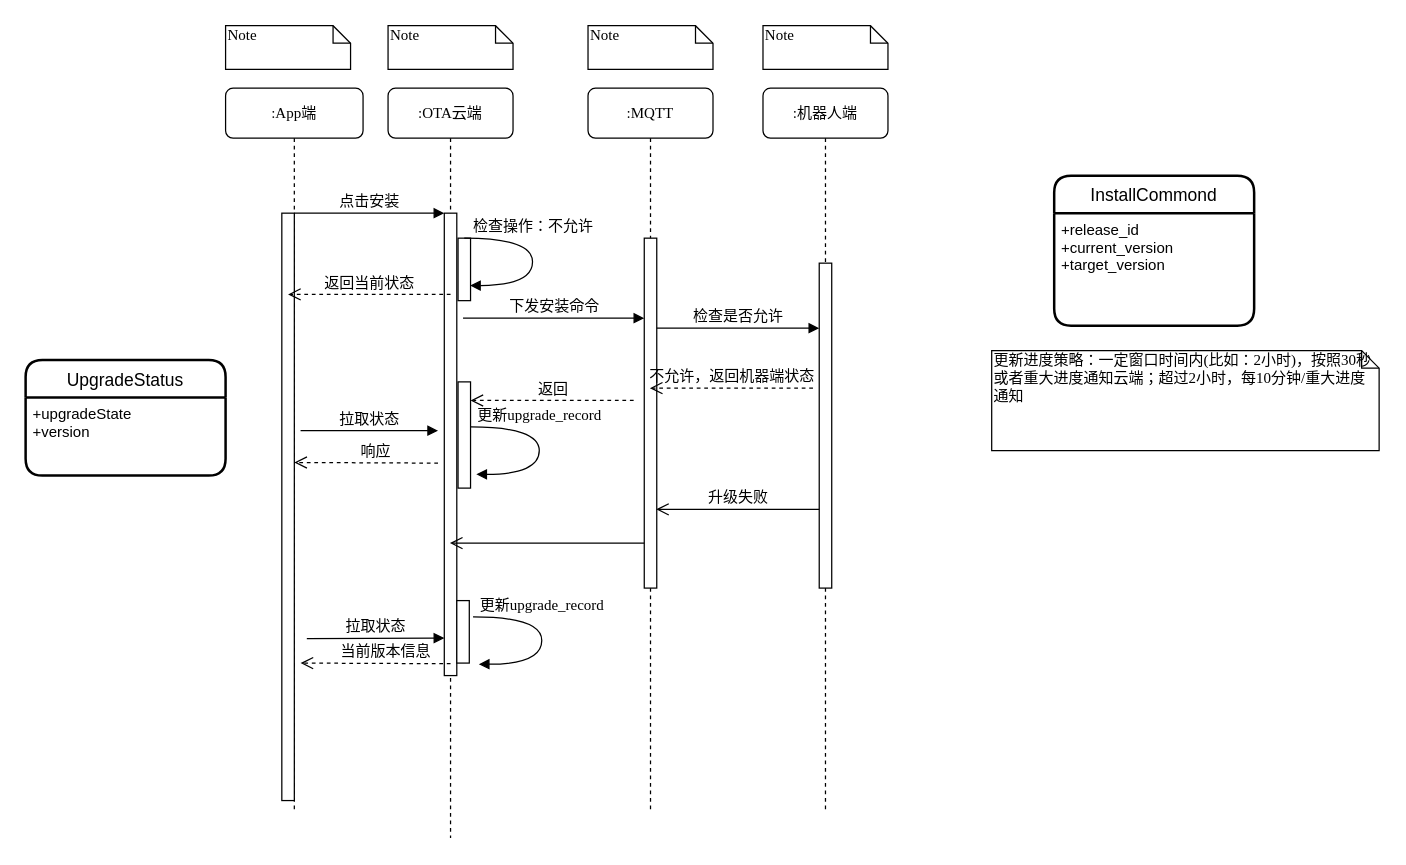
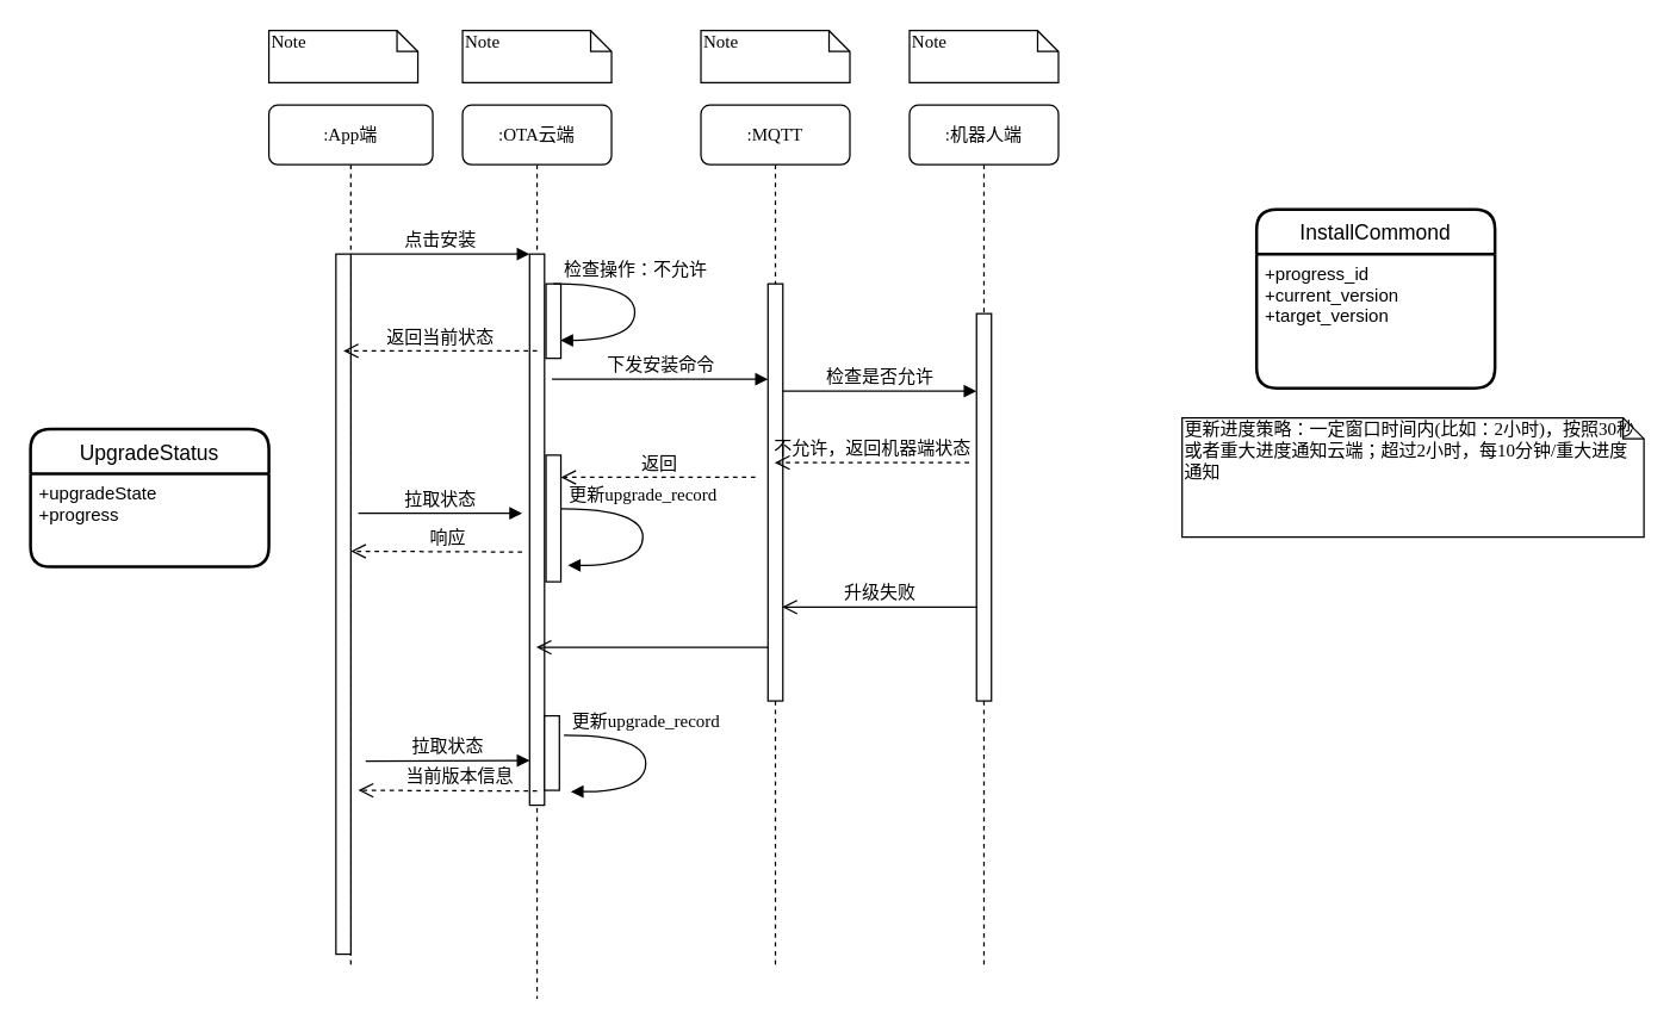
  <mxCell id="0" />
  <mxCell id="1" parent="0" />
  <mxCell id="2" value=":OTA云端" style="shape=umlLifeline;perimeter=lifelinePerimeter;whiteSpace=wrap;html=1;container=1;collapsible=0;recursiveResize=0;outlineConnect=0;rounded=1;shadow=0;comic=0;labelBackgroundColor=none;strokeWidth=1;fontFamily=Verdana;fontSize=12;align=center;" parent="1" vertex="1"><mxGeometry x="310" y="70" width="100" height="600" as="geometry" /></mxCell>
  <mxCell id="3" value="" style="html=1;points=[];perimeter=orthogonalPerimeter;rounded=0;shadow=0;comic=0;labelBackgroundColor=none;strokeWidth=1;fontFamily=Verdana;fontSize=12;align=center;" parent="2" vertex="1"><mxGeometry x="45" y="100" width="10" height="370" as="geometry" /></mxCell>
  <mxCell id="4" value="" style="html=1;points=[];perimeter=orthogonalPerimeter;rounded=0;shadow=0;comic=0;labelBackgroundColor=none;strokeWidth=1;fontFamily=Verdana;fontSize=12;align=center;" parent="2" vertex="1"><mxGeometry x="55" y="410" width="10" height="50" as="geometry" /></mxCell>
  <mxCell id="5" value="拉取状态" style="html=1;verticalAlign=bottom;endArrow=block;entryX=0;entryY=0;labelBackgroundColor=none;fontFamily=Verdana;fontSize=12;edgeStyle=elbowEdgeStyle;elbow=vertical;" parent="2" edge="1"><mxGeometry relative="1" as="geometry"><mxPoint x="-65" y="440.5" as="sourcePoint" /><mxPoint x="45" y="440" as="targetPoint" /><Array as="points"><mxPoint x="-80" y="440" /></Array></mxGeometry></mxCell>
  <mxCell id="6" value="" style="html=1;points=[];perimeter=orthogonalPerimeter;rounded=0;shadow=0;comic=0;labelBackgroundColor=none;strokeWidth=1;fontFamily=Verdana;fontSize=12;align=center;" parent="2" vertex="1"><mxGeometry x="56" y="120" width="10" height="50" as="geometry" /></mxCell>
  <mxCell id="7" value="" style="html=1;verticalAlign=bottom;endArrow=open;endSize=8;labelBackgroundColor=none;fontFamily=Verdana;fontSize=12;" parent="2" edge="1" target="2"><mxGeometry relative="1" as="geometry"><mxPoint x="75" y="364" as="targetPoint" /><mxPoint x="205.5" y="364" as="sourcePoint" /></mxGeometry></mxCell>
  <mxCell id="8" value=":MQTT" style="shape=umlLifeline;perimeter=lifelinePerimeter;whiteSpace=wrap;html=1;container=1;collapsible=0;recursiveResize=0;outlineConnect=0;rounded=1;shadow=0;comic=0;labelBackgroundColor=none;strokeWidth=1;fontFamily=Verdana;fontSize=12;align=center;" parent="1" vertex="1"><mxGeometry x="470" y="70" width="100" height="580" as="geometry" /></mxCell>
  <mxCell id="9" value="" style="html=1;points=[];perimeter=orthogonalPerimeter;rounded=0;shadow=0;comic=0;labelBackgroundColor=none;strokeWidth=1;fontFamily=Verdana;fontSize=12;align=center;" parent="8" vertex="1"><mxGeometry x="45" y="120" width="10" height="280" as="geometry" /></mxCell>
  <mxCell id="10" value=":机器人端" style="shape=umlLifeline;perimeter=lifelinePerimeter;whiteSpace=wrap;html=1;container=1;collapsible=0;recursiveResize=0;outlineConnect=0;rounded=1;shadow=0;comic=0;labelBackgroundColor=none;strokeWidth=1;fontFamily=Verdana;fontSize=12;align=center;" parent="1" vertex="1"><mxGeometry x="610" y="70" width="100" height="580" as="geometry" /></mxCell>
  <mxCell id="11" value=":App端" style="shape=umlLifeline;perimeter=lifelinePerimeter;whiteSpace=wrap;html=1;container=1;collapsible=0;recursiveResize=0;outlineConnect=0;rounded=1;shadow=0;comic=0;labelBackgroundColor=none;strokeWidth=1;fontFamily=Verdana;fontSize=12;align=center;" parent="1" vertex="1"><mxGeometry x="180" y="70" width="110" height="580" as="geometry" /></mxCell>
  <mxCell id="12" value="" style="html=1;points=[];perimeter=orthogonalPerimeter;rounded=0;shadow=0;comic=0;labelBackgroundColor=none;strokeWidth=1;fontFamily=Verdana;fontSize=12;align=center;" parent="11" vertex="1"><mxGeometry x="45" y="100" width="10" height="470" as="geometry" /></mxCell>
  <mxCell id="13" value="响应" style="html=1;verticalAlign=bottom;endArrow=open;dashed=1;endSize=8;labelBackgroundColor=none;fontFamily=Verdana;fontSize=12;" parent="11" edge="1"><mxGeometry x="-0.131" relative="1" as="geometry"><mxPoint x="55" y="299.5" as="targetPoint" /><mxPoint x="170" y="300" as="sourcePoint" /><mxPoint as="offset" /></mxGeometry></mxCell>
  <mxCell id="14" value="" style="html=1;points=[];perimeter=orthogonalPerimeter;rounded=0;shadow=0;comic=0;labelBackgroundColor=none;strokeWidth=1;fontFamily=Verdana;fontSize=12;align=center;" parent="1" vertex="1"><mxGeometry x="655" y="210" width="10" height="260" as="geometry" /></mxCell>
  <mxCell id="15" value="检查是否允许" style="html=1;verticalAlign=bottom;endArrow=block;labelBackgroundColor=none;fontFamily=Verdana;fontSize=12;edgeStyle=elbowEdgeStyle;elbow=vertical;" parent="1" edge="1"><mxGeometry relative="1" as="geometry"><mxPoint x="525" y="262" as="sourcePoint" /><Array as="points"><mxPoint x="530" y="262" /></Array><mxPoint x="655" y="262" as="targetPoint" /></mxGeometry></mxCell>
  <mxCell id="16" value="点击安装" style="html=1;verticalAlign=bottom;endArrow=block;entryX=0;entryY=0;labelBackgroundColor=none;fontFamily=Verdana;fontSize=12;edgeStyle=elbowEdgeStyle;elbow=vertical;" parent="1" source="12" target="3" edge="1"><mxGeometry relative="1" as="geometry"><mxPoint x="290" y="180" as="sourcePoint" /></mxGeometry></mxCell>
  <mxCell id="17" value="下发安装命令" style="html=1;verticalAlign=bottom;endArrow=block;entryX=0;entryY=0;labelBackgroundColor=none;fontFamily=Verdana;fontSize=12;edgeStyle=elbowEdgeStyle;elbow=vertical;startArrow=none;" parent="1" edge="1"><mxGeometry relative="1" as="geometry"><mxPoint x="370" y="254" as="sourcePoint" /><mxPoint x="515" y="254" as="targetPoint" /></mxGeometry></mxCell>
  <mxCell id="18" value="Note" style="shape=note;whiteSpace=wrap;html=1;size=14;verticalAlign=top;align=left;spacingTop=-6;rounded=0;shadow=0;comic=0;labelBackgroundColor=none;strokeWidth=1;fontFamily=Verdana;fontSize=12" parent="1" vertex="1"><mxGeometry x="180" y="20" width="100" height="35" as="geometry" /></mxCell>
  <mxCell id="19" value="Note" style="shape=note;whiteSpace=wrap;html=1;size=14;verticalAlign=top;align=left;spacingTop=-6;rounded=0;shadow=0;comic=0;labelBackgroundColor=none;strokeWidth=1;fontFamily=Verdana;fontSize=12" parent="1" vertex="1"><mxGeometry x="310" y="20" width="100" height="35" as="geometry" /></mxCell>
  <mxCell id="20" value="Note" style="shape=note;whiteSpace=wrap;html=1;size=14;verticalAlign=top;align=left;spacingTop=-6;rounded=0;shadow=0;comic=0;labelBackgroundColor=none;strokeWidth=1;fontFamily=Verdana;fontSize=12" parent="1" vertex="1"><mxGeometry x="470" y="20" width="100" height="35" as="geometry" /></mxCell>
  <mxCell id="21" value="Note" style="shape=note;whiteSpace=wrap;html=1;size=14;verticalAlign=top;align=left;spacingTop=-6;rounded=0;shadow=0;comic=0;labelBackgroundColor=none;strokeWidth=1;fontFamily=Verdana;fontSize=12" parent="1" vertex="1"><mxGeometry x="610" y="20" width="100" height="35" as="geometry" /></mxCell>
  <mxCell id="22" value="" style="html=1;verticalAlign=bottom;endArrow=none;entryX=0;entryY=0;labelBackgroundColor=none;fontFamily=Verdana;fontSize=12;edgeStyle=elbowEdgeStyle;elbow=vertical;" parent="1" source="3" edge="1"><mxGeometry relative="1" as="geometry"><mxPoint x="365" y="190" as="sourcePoint" /><mxPoint x="365" y="180" as="targetPoint" /></mxGeometry></mxCell>
  <mxCell id="23" value="检查操作：不允许" style="html=1;verticalAlign=bottom;endArrow=block;labelBackgroundColor=none;fontFamily=Verdana;fontSize=12;elbow=vertical;edgeStyle=orthogonalEdgeStyle;curved=1;entryX=1;entryY=0.286;entryPerimeter=0;exitX=1.038;exitY=0.345;exitPerimeter=0;" parent="1" edge="1"><mxGeometry x="-0.234" relative="1" as="geometry"><mxPoint x="371" y="190" as="sourcePoint" /><mxPoint x="375.62" y="227.92" as="targetPoint" /><Array as="points"><mxPoint x="425.62" y="189.9" /><mxPoint x="425.62" y="227.9" /></Array><mxPoint as="offset" /></mxGeometry></mxCell>
  <mxCell id="24" value="不允许，返回机器端状态" style="html=1;verticalAlign=bottom;endArrow=open;dashed=1;endSize=8;labelBackgroundColor=none;fontFamily=Verdana;fontSize=12;" parent="1" edge="1"><mxGeometry relative="1" as="geometry"><mxPoint x="519.5" y="310" as="targetPoint" /><mxPoint x="650" y="310" as="sourcePoint" /></mxGeometry></mxCell>
  <mxCell id="25" value="更新进度策略：一定窗口时间内(比如：2小时)，按照30秒或者重大进度通知云端；超过2小时，每10分钟/重大进度通知" style="shape=note;whiteSpace=wrap;html=1;size=14;verticalAlign=top;align=left;spacingTop=-6;rounded=0;shadow=0;comic=0;labelBackgroundColor=none;strokeWidth=1;fontFamily=Verdana;fontSize=12" parent="1" vertex="1"><mxGeometry x="793" y="280" width="310" height="80" as="geometry" /></mxCell>
  <mxCell id="26" value="返回当前状态" style="html=1;verticalAlign=bottom;endArrow=open;dashed=1;endSize=8;labelBackgroundColor=none;fontFamily=Verdana;fontSize=12;" parent="1" edge="1"><mxGeometry relative="1" as="geometry"><mxPoint x="230" y="235" as="targetPoint" /><mxPoint x="360" y="235" as="sourcePoint" /></mxGeometry></mxCell>
  <mxCell id="27" value="拉取状态" style="html=1;verticalAlign=bottom;endArrow=block;entryX=0;entryY=0;labelBackgroundColor=none;fontFamily=Verdana;fontSize=12;edgeStyle=elbowEdgeStyle;elbow=vertical;" parent="1" edge="1"><mxGeometry relative="1" as="geometry"><mxPoint x="240" y="344" as="sourcePoint" /><mxPoint x="350" y="343.5" as="targetPoint" /></mxGeometry></mxCell>
  <mxCell id="28" value="升级失败" style="html=1;verticalAlign=bottom;endArrow=open;endSize=8;labelBackgroundColor=none;fontFamily=Verdana;fontSize=12;" parent="1" edge="1"><mxGeometry relative="1" as="geometry"><mxPoint x="524.5" y="407" as="targetPoint" /><mxPoint x="655" y="407" as="sourcePoint" /></mxGeometry></mxCell>
  <mxCell id="29" value="当前版本信息" style="html=1;verticalAlign=bottom;endArrow=open;dashed=1;endSize=8;labelBackgroundColor=none;fontFamily=Verdana;fontSize=12;" parent="1" edge="1"><mxGeometry x="-0.131" relative="1" as="geometry"><mxPoint x="240" y="530" as="targetPoint" /><mxPoint x="360" y="530.5" as="sourcePoint" /><mxPoint as="offset" /></mxGeometry></mxCell>
  <mxCell id="30" value="更新upgrade_record" style="html=1;verticalAlign=bottom;endArrow=block;labelBackgroundColor=none;fontFamily=Verdana;fontSize=12;elbow=vertical;edgeStyle=orthogonalEdgeStyle;curved=1;entryX=1;entryY=0.286;entryPerimeter=0;exitX=1.038;exitY=0.345;exitPerimeter=0;" parent="1" edge="1"><mxGeometry x="-0.234" relative="1" as="geometry"><mxPoint x="378" y="493" as="sourcePoint" /><mxPoint x="382.62" y="530.92" as="targetPoint" /><Array as="points"><mxPoint x="433" y="493" /><mxPoint x="433" y="531" /></Array><mxPoint as="offset" /></mxGeometry></mxCell>
  <mxCell id="31" value="InstallCommond" style="swimlane;childLayout=stackLayout;horizontal=1;startSize=30;horizontalStack=0;rounded=1;fontSize=14;fontStyle=0;strokeWidth=2;resizeParent=0;resizeLast=1;shadow=0;dashed=0;align=center;" parent="1" vertex="1"><mxGeometry x="843" y="140" width="160" height="120" as="geometry" /></mxCell>
- <mxCell id="32" value="+release_id&#10;+current_version&#10;+target_version" style="align=left;strokeColor=none;fillColor=none;spacingLeft=4;fontSize=12;verticalAlign=top;resizable=0;rotatable=0;part=1;" parent="31" vertex="1"><mxGeometry y="30" width="160" height="90" as="geometry" /></mxCell>
+ <mxCell id="32" value="+progress_id&#10;+current_version&#10;+target_version" style="align=left;strokeColor=none;fillColor=none;spacingLeft=4;fontSize=12;verticalAlign=top;resizable=0;rotatable=0;part=1;" parent="31" vertex="1"><mxGeometry y="30" width="160" height="90" as="geometry" /></mxCell>
  <mxCell id="33" value="" style="html=1;points=[];perimeter=orthogonalPerimeter;rounded=0;shadow=0;comic=0;labelBackgroundColor=none;strokeWidth=1;fontFamily=Verdana;fontSize=12;align=center;" vertex="1" parent="1"><mxGeometry x="366" y="305" width="10" height="85" as="geometry" /></mxCell>
  <mxCell id="34" value="返回" style="html=1;verticalAlign=bottom;endArrow=open;dashed=1;endSize=8;labelBackgroundColor=none;fontFamily=Verdana;fontSize=12;" edge="1" parent="1"><mxGeometry relative="1" as="geometry"><mxPoint x="376" y="319.86" as="targetPoint" /><mxPoint x="506.5" y="319.86" as="sourcePoint" /></mxGeometry></mxCell>
  <mxCell id="35" value="更新upgrade_record" style="html=1;verticalAlign=bottom;endArrow=block;labelBackgroundColor=none;fontFamily=Verdana;fontSize=12;elbow=vertical;edgeStyle=orthogonalEdgeStyle;curved=1;entryX=1;entryY=0.286;entryPerimeter=0;exitX=1.038;exitY=0.345;exitPerimeter=0;" edge="1" parent="1"><mxGeometry x="-0.234" relative="1" as="geometry"><mxPoint x="376" y="341.04" as="sourcePoint" /><mxPoint x="380.62" y="378.96" as="targetPoint" /><Array as="points"><mxPoint x="431" y="341.04" /><mxPoint x="431" y="379.04" /></Array><mxPoint as="offset" /></mxGeometry></mxCell>
  <mxCell id="36" value="UpgradeStatus" style="swimlane;childLayout=stackLayout;horizontal=1;startSize=30;horizontalStack=0;rounded=1;fontSize=14;fontStyle=0;strokeWidth=2;resizeParent=0;resizeLast=1;shadow=0;dashed=0;align=center;" vertex="1" parent="1"><mxGeometry x="20" y="287.5" width="160" height="92.5" as="geometry" /></mxCell>
- <mxCell id="37" value="+upgradeState&#10;+version" style="align=left;strokeColor=none;fillColor=none;spacingLeft=4;fontSize=12;verticalAlign=top;resizable=0;rotatable=0;part=1;" vertex="1" parent="36"><mxGeometry y="30" width="160" height="62.5" as="geometry" /></mxCell>
+ <mxCell id="37" value="+upgradeState&#10;+progress" style="align=left;strokeColor=none;fillColor=none;spacingLeft=4;fontSize=12;verticalAlign=top;resizable=0;rotatable=0;part=1;" vertex="1" parent="36"><mxGeometry y="30" width="160" height="62.5" as="geometry" /></mxCell>
